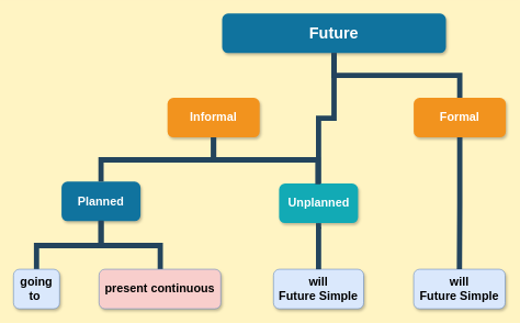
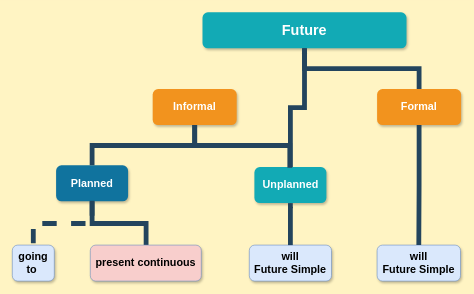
  <mxCell id="0" />
  <mxCell id="1" parent="0" />
- <mxCell id="2" value="Future" style="whiteSpace=wrap;rounded=1;shadow=1;fillColor=#10739E;strokeColor=none;fontColor=#FFFFFF;fontStyle=1;fontSize=24" parent="1" vertex="1"><mxGeometry x="337" y="20" width="340" height="60" as="geometry" /></mxCell>
+ <mxCell id="2" value="Future" style="whiteSpace=wrap;rounded=1;shadow=1;fillColor=#12aab5;strokeColor=none;fontColor=#FFFFFF;fontStyle=1;fontSize=24;" parent="1" vertex="1"><mxGeometry x="337" y="20" width="340" height="60" as="geometry" /></mxCell>
  <mxCell id="3" value="Informal" style="whiteSpace=wrap;rounded=1;fillColor=#F2931E;strokeColor=none;shadow=1;fontColor=#FFFFFF;fontStyle=1;fontSize=18;" parent="1" vertex="1"><mxGeometry x="254" y="148" width="140" height="60" as="geometry" /></mxCell>
  <mxCell id="4" value="" style="edgeStyle=orthogonalEdgeStyle;rounded=0;orthogonalLoop=1;jettySize=auto;html=1;" edge="1" parent="1" source="5" target="2"><mxGeometry relative="1" as="geometry" /></mxCell>
  <mxCell id="5" value="Formal" style="whiteSpace=wrap;rounded=1;fillColor=#F2931E;strokeColor=none;shadow=1;fontColor=#FFFFFF;fontStyle=1;fontSize=18;" parent="1" vertex="1"><mxGeometry x="628" y="148" width="140" height="60" as="geometry" /></mxCell>
  <mxCell id="6" value="Planned" style="whiteSpace=wrap;rounded=1;fillColor=#10739e;strokeColor=none;shadow=1;fontColor=#FFFFFF;fontStyle=1;fontSize=18;" parent="1" vertex="1"><mxGeometry x="93" y="275" width="120" height="60" as="geometry" /></mxCell>
  <mxCell id="7" value="Unplanned" style="whiteSpace=wrap;rounded=1;fillColor=#12AAB5;strokeColor=none;shadow=1;fontColor=#FFFFFF;fontStyle=1;fontSize=18;" parent="1" vertex="1"><mxGeometry x="423.5" y="278" width="120" height="60" as="geometry" /></mxCell>
  <mxCell id="8" value="" style="edgeStyle=elbowEdgeStyle;elbow=vertical;rounded=0;fontColor=#000000;endArrow=none;endFill=0;strokeWidth=8;strokeColor=#23445D;entryX=0.5;entryY=0;entryDx=0;entryDy=0;exitX=0.5;exitY=1;exitDx=0;exitDy=0;" parent="1" source="3" target="6" edge="1"><mxGeometry width="100" height="100" relative="1" as="geometry"><mxPoint x="65" y="268" as="sourcePoint" /><mxPoint x="165" y="168" as="targetPoint" /></mxGeometry></mxCell>
  <mxCell id="9" value="" style="edgeStyle=elbowEdgeStyle;elbow=vertical;rounded=0;fontColor=#000000;endArrow=none;endFill=0;strokeWidth=8;strokeColor=#23445D;entryX=0.5;entryY=0;entryDx=0;entryDy=0;exitX=0.5;exitY=1;exitDx=0;exitDy=0;" parent="1" source="3" edge="1"><mxGeometry width="100" height="100" relative="1" as="geometry"><mxPoint x="309" y="209" as="sourcePoint" /><mxPoint x="482.5" y="279" as="targetPoint" /><Array as="points"><mxPoint x="392" y="242" /></Array></mxGeometry></mxCell>
  <mxCell id="10" value="will&#10;Future Simple" style="whiteSpace=wrap;rounded=1;fillColor=#dae8fc;strokeColor=#6c8ebf;shadow=1;fontSize=18;fontStyle=1" parent="1" vertex="1"><mxGeometry x="628" y="408" width="139" height="60" as="geometry" /></mxCell>
  <mxCell id="11" value="" style="edgeStyle=elbowEdgeStyle;elbow=vertical;rounded=0;fontColor=#000000;endArrow=none;endFill=0;strokeWidth=8;strokeColor=#23445D;entryX=0.5;entryY=0;entryDx=0;entryDy=0;" parent="1" source="5" target="10" edge="1"><mxGeometry width="100" height="100" relative="1" as="geometry"><mxPoint x="625" y="268" as="sourcePoint" /><mxPoint x="805" y="268" as="targetPoint" /></mxGeometry></mxCell>
  <mxCell id="12" value="" style="edgeStyle=elbowEdgeStyle;elbow=vertical;rounded=0;fontColor=#000000;endArrow=none;endFill=0;strokeWidth=8;strokeColor=#23445D;" parent="1" source="2" target="7" edge="1"><mxGeometry width="100" height="100" relative="1" as="geometry"><mxPoint x="115" y="118" as="sourcePoint" /><mxPoint x="275" y="148" as="targetPoint" /></mxGeometry></mxCell>
  <mxCell id="13" value="" style="edgeStyle=elbowEdgeStyle;elbow=vertical;rounded=0;fontColor=#000000;endArrow=none;endFill=0;strokeWidth=8;strokeColor=#23445D;exitX=0.5;exitY=1;exitDx=0;exitDy=0;entryX=0.5;entryY=0;entryDx=0;entryDy=0;" parent="1" source="2" target="5" edge="1"><mxGeometry width="100" height="100" relative="1" as="geometry"><mxPoint x="507" y="84" as="sourcePoint" /><mxPoint x="700" y="138" as="targetPoint" /><Array as="points"><mxPoint x="605" y="114" /></Array></mxGeometry></mxCell>
- <mxCell id="14" value="" style="edgeStyle=elbowEdgeStyle;elbow=vertical;rounded=0;fontColor=#000000;endArrow=none;endFill=0;strokeWidth=8;strokeColor=#23445D;exitX=0.5;exitY=1;exitDx=0;exitDy=0;entryX=0.5;entryY=0;entryDx=0;entryDy=0;" edge="1" parent="1" source="6" target="16"><mxGeometry width="100" height="100" relative="1" as="geometry"><mxPoint x="175" y="338" as="sourcePoint" /><mxPoint x="75" y="408" as="targetPoint" /></mxGeometry></mxCell>
+ <mxCell id="14" value="" style="edgeStyle=elbowEdgeStyle;elbow=vertical;rounded=0;fontColor=#000000;endArrow=none;endFill=0;strokeWidth=8;strokeColor=#23445D;exitX=0.5;exitY=1;exitDx=0;exitDy=0;entryX=0.5;entryY=0;entryDx=0;entryDy=0;dashed=1;" edge="1" parent="1" source="6" target="16"><mxGeometry width="100" height="100" relative="1" as="geometry"><mxPoint x="175" y="338" as="sourcePoint" /><mxPoint x="75" y="408" as="targetPoint" /></mxGeometry></mxCell>
  <mxCell id="15" value="" style="edgeStyle=elbowEdgeStyle;elbow=vertical;rounded=0;fontColor=#000000;endArrow=none;endFill=0;strokeWidth=8;strokeColor=#23445D;exitX=0.5;exitY=1;exitDx=0;exitDy=0;" edge="1" parent="1"><mxGeometry width="100" height="100" relative="1" as="geometry"><mxPoint x="153" y="334" as="sourcePoint" /><mxPoint x="243" y="414" as="targetPoint" /><Array as="points"><mxPoint x="255" y="372" /></Array></mxGeometry></mxCell>
  <mxCell id="16" value="going to " style="whiteSpace=wrap;rounded=1;fillColor=#dae8fc;strokeColor=#6c8ebf;shadow=1;fontSize=18;fontStyle=1" vertex="1" parent="1"><mxGeometry x="20" y="408" width="70" height="60" as="geometry" /></mxCell>
  <mxCell id="17" value="present continuous" style="whiteSpace=wrap;rounded=1;fillColor=#f8cecc;strokeColor=#6c8ebf;shadow=1;fontSize=18;fontStyle=1;" vertex="1" parent="1"><mxGeometry x="150" y="408" width="185" height="60" as="geometry" /></mxCell>
  <mxCell id="18" value="" style="edgeStyle=orthogonalEdgeStyle;rounded=0;orthogonalLoop=1;jettySize=auto;html=1;" edge="1" parent="1" source="19" target="7"><mxGeometry relative="1" as="geometry" /></mxCell>
  <mxCell id="19" value="will&#10;Future Simple" style="whiteSpace=wrap;rounded=1;fillColor=#dae8fc;strokeColor=#6c8ebf;shadow=1;fontSize=18;fontStyle=1" vertex="1" parent="1"><mxGeometry x="415" y="408" width="137" height="60" as="geometry" /></mxCell>
  <mxCell id="20" value="" style="edgeStyle=elbowEdgeStyle;elbow=vertical;rounded=0;fontColor=#000000;endArrow=none;endFill=0;strokeWidth=8;strokeColor=#23445D;entryX=0.5;entryY=0;entryDx=0;entryDy=0;exitX=0.5;exitY=1;exitDx=0;exitDy=0;" edge="1" parent="1" source="7" target="19"><mxGeometry width="100" height="100" relative="1" as="geometry"><mxPoint x="475" y="338" as="sourcePoint" /><mxPoint x="475" y="398" as="targetPoint" /><Array as="points"><mxPoint x="484" y="372" /></Array></mxGeometry></mxCell>
